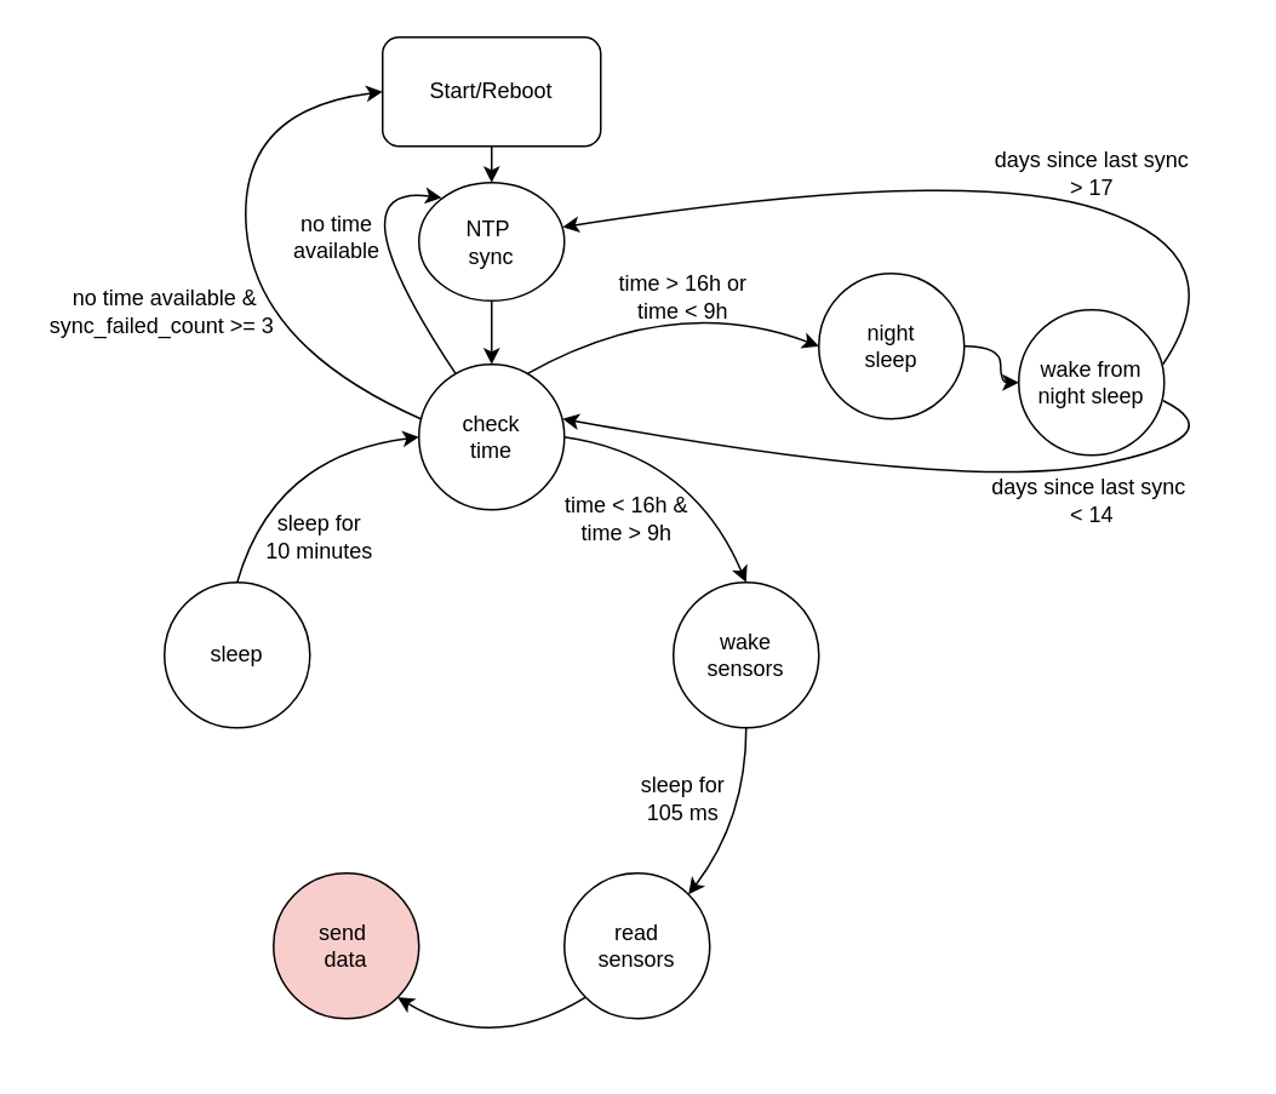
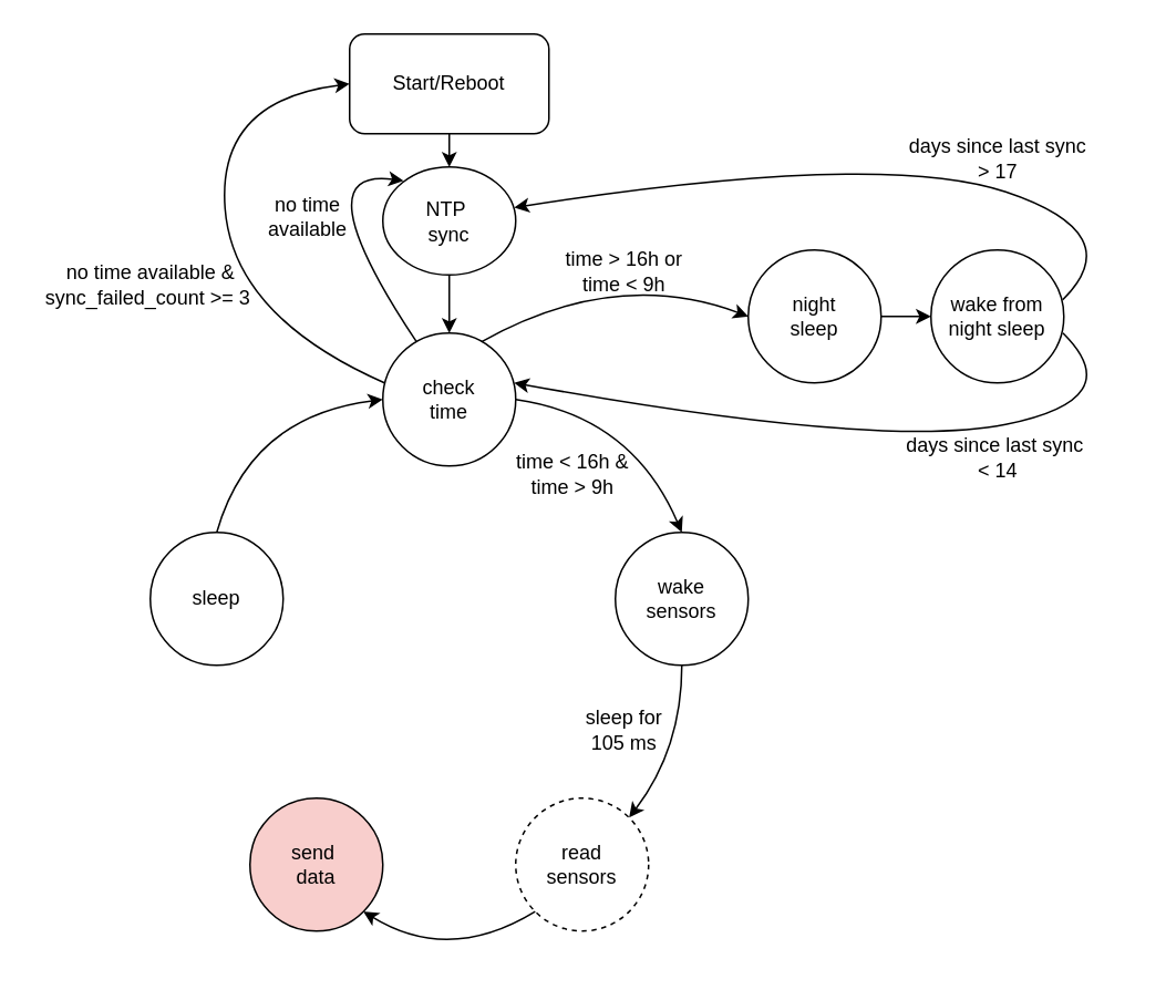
  <mxCell id="0" />
  <mxCell id="1" parent="0" />
  <mxCell id="2" style="edgeStyle=orthogonalEdgeStyle;curved=1;orthogonalLoop=1;jettySize=auto;html=1;entryX=0.5;entryY=0;entryDx=0;entryDy=0;strokeColor=#000000;" parent="1" source="3" target="17" edge="1"><mxGeometry relative="1" as="geometry" /></mxCell>
  <mxCell id="3" value="Start/Reboot" style="rounded=1;whiteSpace=wrap;html=1;" parent="1" vertex="1"><mxGeometry x="210" y="20" width="120" height="60" as="geometry" /></mxCell>
  <mxCell id="4" value="check&lt;br&gt;time" style="ellipse;whiteSpace=wrap;html=1;aspect=fixed;" parent="1" vertex="1"><mxGeometry x="230" y="200" width="80" height="80" as="geometry" /></mxCell>
  <mxCell id="5" value="wake&lt;br&gt;sensors" style="ellipse;whiteSpace=wrap;html=1;aspect=fixed;" parent="1" vertex="1"><mxGeometry x="370" y="320" width="80" height="80" as="geometry" /></mxCell>
- <mxCell id="6" value="read&lt;br&gt;sensors" style="ellipse;whiteSpace=wrap;html=1;aspect=fixed;" parent="1" vertex="1"><mxGeometry x="310" y="480" width="80" height="80" as="geometry" /></mxCell>
+ <mxCell id="6" value="read&lt;br&gt;sensors" style="ellipse;whiteSpace=wrap;html=1;aspect=fixed;dashed=1;" parent="1" vertex="1"><mxGeometry x="310" y="480" width="80" height="80" as="geometry" /></mxCell>
  <mxCell id="7" value="send&amp;nbsp;&lt;br&gt;data" style="ellipse;whiteSpace=wrap;html=1;aspect=fixed;fillColor=#f8cecc;" parent="1" vertex="1"><mxGeometry x="150" y="480" width="80" height="80" as="geometry" /></mxCell>
  <mxCell id="8" value="sleep" style="ellipse;whiteSpace=wrap;html=1;aspect=fixed;" parent="1" vertex="1"><mxGeometry x="90" y="320" width="80" height="80" as="geometry" /></mxCell>
  <mxCell id="9" style="edgeStyle=orthogonalEdgeStyle;curved=1;orthogonalLoop=1;jettySize=auto;html=1;entryX=0;entryY=0.5;entryDx=0;entryDy=0;strokeColor=#000000;" edge="1" parent="1" source="10" target="15"><mxGeometry relative="1" as="geometry" /></mxCell>
  <mxCell id="10" value="night&lt;br&gt;sleep" style="ellipse;whiteSpace=wrap;html=1;aspect=fixed;" parent="1" vertex="1"><mxGeometry x="450" y="150" width="80" height="80" as="geometry" /></mxCell>
  <mxCell id="11" value="" style="endArrow=classic;html=1;strokeColor=#000000;exitX=1;exitY=0.5;exitDx=0;exitDy=0;entryX=0.5;entryY=0;entryDx=0;entryDy=0;curved=1;" parent="1" source="4" target="5" edge="1"><mxGeometry width="50" height="50" relative="1" as="geometry"><mxPoint x="200" y="490" as="sourcePoint" /><mxPoint x="250" y="440" as="targetPoint" /><Array as="points"><mxPoint x="380" y="250" /></Array></mxGeometry></mxCell>
  <mxCell id="12" value="" style="endArrow=classic;html=1;strokeColor=#000000;exitX=0.5;exitY=0;exitDx=0;exitDy=0;entryX=0;entryY=0.5;entryDx=0;entryDy=0;curved=1;" parent="1" source="8" target="4" edge="1"><mxGeometry width="50" height="50" relative="1" as="geometry"><mxPoint x="200" y="490" as="sourcePoint" /><mxPoint x="250" y="440" as="targetPoint" /><Array as="points"><mxPoint x="150" y="250" /></Array></mxGeometry></mxCell>
  <mxCell id="13" value="" style="endArrow=classic;html=1;strokeColor=#000000;exitX=0.5;exitY=1;exitDx=0;exitDy=0;entryX=1;entryY=0;entryDx=0;entryDy=0;curved=1;" parent="1" source="5" target="6" edge="1"><mxGeometry width="50" height="50" relative="1" as="geometry"><mxPoint x="200" y="490" as="sourcePoint" /><mxPoint x="250" y="440" as="targetPoint" /><Array as="points"><mxPoint x="410" y="450" /></Array></mxGeometry></mxCell>
  <mxCell id="14" value="" style="endArrow=classic;html=1;strokeColor=#000000;exitX=0;exitY=1;exitDx=0;exitDy=0;entryX=1;entryY=1;entryDx=0;entryDy=0;curved=1;" parent="1" source="6" target="7" edge="1"><mxGeometry width="50" height="50" relative="1" as="geometry"><mxPoint x="200" y="490" as="sourcePoint" /><mxPoint x="250" y="440" as="targetPoint" /><Array as="points"><mxPoint x="270" y="580" /></Array></mxGeometry></mxCell>
- <mxCell id="15" value="wake from night sleep" style="ellipse;whiteSpace=wrap;html=1;aspect=fixed;" parent="1" vertex="1"><mxGeometry x="560" y="170" width="80" height="80" as="geometry" /></mxCell>
+ <mxCell id="15" value="wake from night sleep" style="ellipse;whiteSpace=wrap;html=1;aspect=fixed;" parent="1" vertex="1"><mxGeometry x="560" y="150" width="80" height="80" as="geometry" /></mxCell>
  <mxCell id="16" style="edgeStyle=orthogonalEdgeStyle;curved=1;orthogonalLoop=1;jettySize=auto;html=1;entryX=0.5;entryY=0;entryDx=0;entryDy=0;strokeColor=#000000;" parent="1" source="17" target="4" edge="1"><mxGeometry relative="1" as="geometry" /></mxCell>
  <mxCell id="17" value="NTP&amp;nbsp;&lt;br&gt;sync" style="ellipse;whiteSpace=wrap;html=1;aspect=fixed;" parent="1" vertex="1"><mxGeometry x="230" y="100" width="80" height="65" as="geometry" /></mxCell>
  <mxCell id="18" style="edgeStyle=orthogonalEdgeStyle;curved=1;orthogonalLoop=1;jettySize=auto;html=1;exitX=0.5;exitY=1;exitDx=0;exitDy=0;strokeColor=#000000;" parent="1" source="17" target="17" edge="1"><mxGeometry relative="1" as="geometry" /></mxCell>
  <mxCell id="19" value="sleep for&lt;br&gt;105 ms" style="text;html=1;align=center;verticalAlign=middle;resizable=0;points=[];autosize=1;" parent="1" vertex="1"><mxGeometry x="339" y="420" width="71" height="38" as="geometry" /></mxCell>
  <mxCell id="20" value="&amp;nbsp;" style="text;html=1;align=center;verticalAlign=middle;resizable=0;points=[];autosize=1;" vertex="1" parent="19"><mxGeometry x="41" y="18" width="20" height="20" as="geometry" /></mxCell>
  <mxCell id="21" value="no time available &amp;amp; &lt;br&gt;sync_failed_count &amp;gt;= 3&amp;nbsp;" style="text;html=1;align=center;verticalAlign=middle;resizable=0;points=[];autosize=1;" parent="1" vertex="1"><mxGeometry x="20" y="155.5" width="140" height="30" as="geometry" /></mxCell>
  <mxCell id="22" value="time &amp;lt; 16h &amp;amp;&lt;br&gt;time &amp;gt; 9h" style="text;html=1;align=center;verticalAlign=middle;resizable=0;points=[];autosize=1;" parent="1" vertex="1"><mxGeometry x="304" y="270" width="80" height="30" as="geometry" /></mxCell>
  <mxCell id="23" value="time &amp;gt; 16h or&lt;br&gt;time &amp;lt; 9h" style="text;html=1;align=center;verticalAlign=middle;resizable=0;points=[];autosize=1;" parent="1" vertex="1"><mxGeometry x="328.5" y="140" width="92" height="45.5" as="geometry" /></mxCell>
  <mxCell id="24" value="&amp;nbsp;" style="text;html=1;align=center;verticalAlign=middle;resizable=0;points=[];autosize=1;" vertex="1" parent="23"><mxGeometry x="62" y="23" width="20" height="20" as="geometry" /></mxCell>
  <mxCell id="25" value="&amp;nbsp;" style="text;html=1;align=center;verticalAlign=middle;resizable=0;points=[];autosize=1;" vertex="1" parent="23"><mxGeometry x="54" y="25.5" width="20" height="20" as="geometry" /></mxCell>
- <mxCell id="26" value="sleep for&lt;br&gt;10 minutes" style="text;html=1;align=center;verticalAlign=middle;resizable=0;points=[];autosize=1;" parent="1" vertex="1"><mxGeometry x="140" y="280" width="70" height="30" as="geometry" /></mxCell>
  <mxCell id="27" value="days since last sync &lt;br&gt;&amp;gt; 17" style="text;html=1;align=center;verticalAlign=middle;resizable=0;points=[];autosize=1;" parent="1" vertex="1"><mxGeometry x="540" y="80" width="120" height="30" as="geometry" /></mxCell>
  <mxCell id="28" value="days since last sync&amp;nbsp;&lt;br&gt;&amp;lt; 14" style="text;html=1;align=center;verticalAlign=middle;resizable=0;points=[];autosize=1;" parent="1" vertex="1"><mxGeometry x="535" y="260" width="130" height="30" as="geometry" /></mxCell>
  <mxCell id="29" value="" style="endArrow=classic;html=1;strokeColor=#000000;exitX=0.743;exitY=0.065;exitDx=0;exitDy=0;exitPerimeter=0;entryX=0;entryY=0.5;entryDx=0;entryDy=0;curved=1;" edge="1" parent="1" source="4" target="10"><mxGeometry width="50" height="50" relative="1" as="geometry"><mxPoint x="350" y="290" as="sourcePoint" /><mxPoint x="400" y="240" as="targetPoint" /><Array as="points"><mxPoint x="370" y="160" /></Array></mxGeometry></mxCell>
  <mxCell id="30" value="" style="endArrow=classic;html=1;strokeColor=#000000;exitX=0.993;exitY=0.625;exitDx=0;exitDy=0;entryX=0.988;entryY=0.375;entryDx=0;entryDy=0;curved=1;entryPerimeter=0;exitPerimeter=0;" edge="1" parent="1" source="15" target="4"><mxGeometry width="50" height="50" relative="1" as="geometry"><mxPoint x="460" y="260" as="sourcePoint" /><mxPoint x="510" y="210" as="targetPoint" /><Array as="points"><mxPoint x="680" y="240" /><mxPoint x="530" y="270" /></Array></mxGeometry></mxCell>
  <mxCell id="31" value="" style="endArrow=classic;html=1;strokeColor=#000000;exitX=0.991;exitY=0.375;exitDx=0;exitDy=0;entryX=0.989;entryY=0.376;entryDx=0;entryDy=0;entryPerimeter=0;curved=1;exitPerimeter=0;" edge="1" parent="1" source="15" target="17"><mxGeometry width="50" height="50" relative="1" as="geometry"><mxPoint x="380" y="240" as="sourcePoint" /><mxPoint x="320" y="130" as="targetPoint" /><Array as="points"><mxPoint x="680" y="140" /><mxPoint x="530" y="90" /></Array></mxGeometry></mxCell>
  <mxCell id="32" value="" style="endArrow=classic;html=1;strokeColor=#000000;entryX=0;entryY=0.5;entryDx=0;entryDy=0;exitX=0.017;exitY=0.377;exitDx=0;exitDy=0;curved=1;exitPerimeter=0;" edge="1" parent="1" source="4" target="3"><mxGeometry width="50" height="50" relative="1" as="geometry"><mxPoint x="320" y="200" as="sourcePoint" /><mxPoint x="370" y="150" as="targetPoint" /><Array as="points"><mxPoint x="140" y="190" /><mxPoint x="130" y="60" /></Array></mxGeometry></mxCell>
  <mxCell id="33" value="&lt;span&gt;no time available&lt;/span&gt;" style="text;html=1;strokeColor=none;fillColor=none;align=center;verticalAlign=middle;whiteSpace=wrap;rounded=0;" vertex="1" parent="1"><mxGeometry x="150" y="120" width="70" height="20" as="geometry" /></mxCell>
  <mxCell id="34" value="" style="endArrow=classic;html=1;strokeColor=#000000;entryX=0.156;entryY=0.128;entryDx=0;entryDy=0;entryPerimeter=0;exitX=0.252;exitY=0.064;exitDx=0;exitDy=0;exitPerimeter=0;curved=1;" edge="1" parent="1" source="4" target="17"><mxGeometry width="50" height="50" relative="1" as="geometry"><mxPoint x="250" y="206" as="sourcePoint" /><mxPoint x="320" y="140" as="targetPoint" /><Array as="points"><mxPoint x="180" y="100" /></Array></mxGeometry></mxCell>
